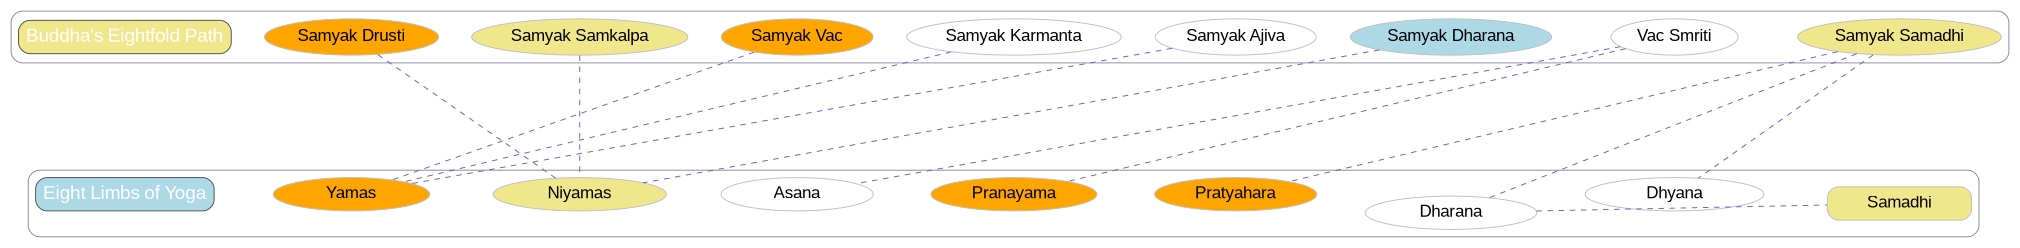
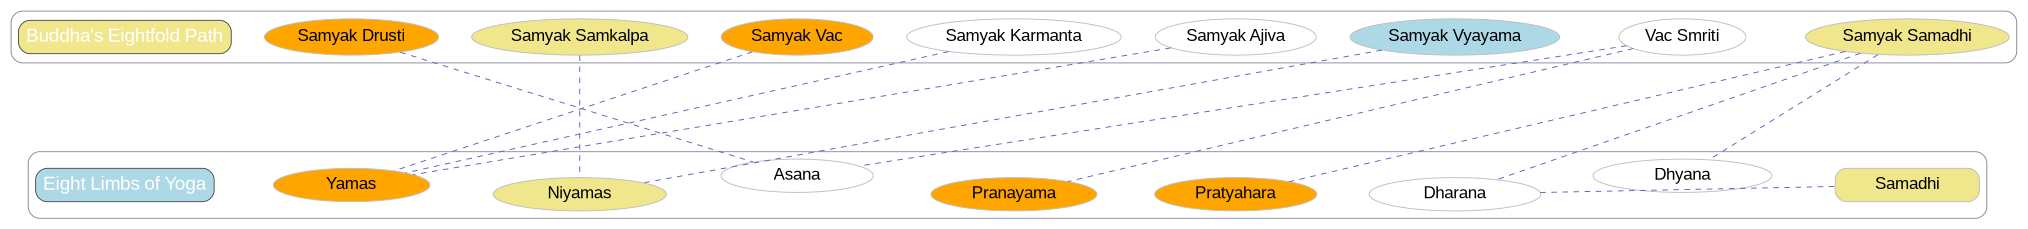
  graph {
    newrank=true
    rankdir=LR
    splines=false
    node [color="#bdbdbd" fillcolor=white fontname=Arial fontsize="18pt" style="filled,rounded"]
    edge [color="#5d5fb8" style=invis]
    n1 [color="#4a4a4a" fillcolor=khaki fontcolor=white fontsize="20pt" label="Buddha's Eightfold Path" shape=box]
    n2 [color="#4a4a4a" fillcolor=lightblue fontcolor=white fontsize="20pt" label="Eight Limbs of Yoga" shape=box]
    n3 [fillcolor=orange label="Samyak Drusti"]
    n4 [fillcolor=orange label=Yamas margin="0.6,0.0"]
    n5 [fillcolor=khaki label="Samyak Samkalpa"]
    n6 [fillcolor=khaki label=Niyamas margin="0.6,0.0"]
    n7 [fillcolor=orange label="Samyak Vac"]
    n8 [label=Asana margin="0.6,0.0"]
    n9 [label="Samyak Karmanta"]
    n10 [fillcolor=orange label=Pranayama margin="0.4,0.0"]
    n11 [label="Samyak Ajiva"]
    n12 [fillcolor=orange label=Pratyahara margin="0.4,0.0"]
-   n13 [fillcolor=lightblue label="Samyak Dharana"]
+   n13 [fillcolor=lightblue label="Samyak Vyayama"]
    n14 [label=Dharana margin="0.6,0.0"]
    n15 [label="Vac Smriti"]
    n16 [label=Dhyana margin="0.7,0.0"]
    n17 [fillcolor=khaki label="Samyak Samadhi"]
    n18 [fillcolor=khaki label=Samadhi margin="0.6,0.0" shape=box]
    subgraph sub_1 {
      rank=same
      n1
      n2
    }
    subgraph sub_2 {
      rank=same
      n3
      n4
    }
    subgraph sub_3 {
      rank=same
      n5
      n6
    }
    subgraph sub_4 {
      rank=same
      n7
      n8
    }
    subgraph sub_5 {
      rank=same
      n9
      n10
    }
    subgraph sub_6 {
      rank=same
      n11
      n12
    }
    subgraph sub_7 {
      rank=same
      n13
      n14
    }
    subgraph sub_8 {
      rank=same
      n15
      n16
    }
    subgraph sub_9 {
      rank=same
      n17
      n18
    }
    subgraph cluster_10 {
      color="#81819c"
      style=rounded
      n1
      n3
      n5
      n7
      n9
      n11
      n13
      n15
      n17
    }
    subgraph cluster_11 {
      color="#858597"
      style=rounded
      n2
      n4
      n6
      n8
      n10
      n12
      n14
      n16
      n18
    }
    n1 -- n3
    n2 -- n4
    n3 -- n5
-   n3 -- n6 [style=dashed]
+   n3 -- n8 [style=dashed]
    n4 -- n6
    n5 -- n6 [style=dashed]
    n5 -- n7
    n6 -- n8
    n7 -- n4 [style=dashed]
    n7 -- n9
    n8 -- n10
    n9 -- n4 [style=dashed]
    n9 -- n11
    n10 -- n12
    n11 -- n4 [style=dashed]
    n11 -- n13
    n12 -- n14
    n13 -- n6 [style=dashed]
    n13 -- n15
    n14 -- n16
    n14 -- n18 [style=dashed]
    n15 -- n8 [style=dashed]
    n15 -- n10 [style=dashed]
    n15 -- n17
    n16 -- n18
    n17 -- n12 [style=dashed]
    n17 -- n14 [style=dashed]
    n17 -- n16 [style=dashed]
  }
